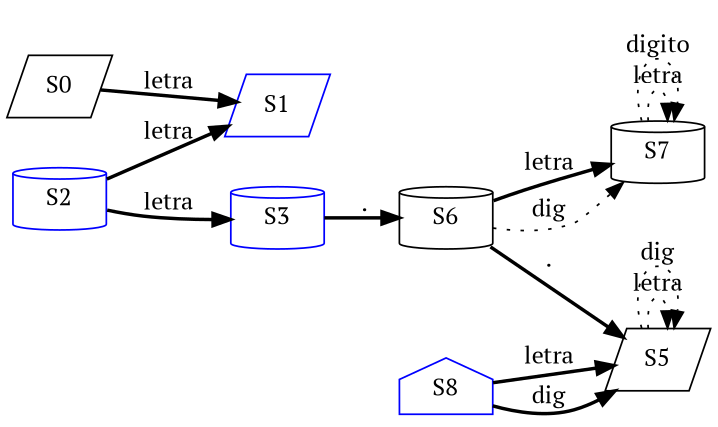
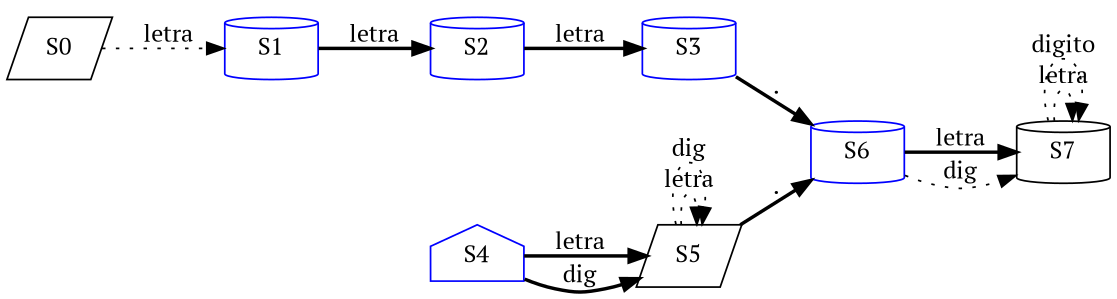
  digraph {
    fontname="PT Serif"
    forcelabels=true
    rankdir=LR
    node [color=blue fontname="PT Serif" shape=cylinder]
    edge [fontname="PT Serif" style=bold]
    n1 [color=black label=S0 shape=parallelogram]
-   n2 [label=S1 shape=parallelogram]
+   n2 [label=S1]
    n3 [label=S2]
    n4 [label=S3]
-   n5 [color=black label=S6]
-   n6 [label=S8 shape=house]
+   n5 [label=S6]
+   n6 [label=S4 shape=house]
    n7 [color=black label=S5 shape=parallelogram]
    n8 [color=black label=S7]
-   n1 -> n2 [label=letra]
-   n3 -> n2 [label=letra]
+   n1 -> n2 [label=letra style=dotted]
+   n2 -> n3 [label=letra]
    n3 -> n4 [label=letra]
    n4 -> n5 [label="."]
    n5 -> n8 [label=letra]
    n5 -> n8 [label=dig style=dotted]
    n6 -> n7 [label=letra]
    n6 -> n7 [label=dig]
-   n5 -> n7 [label="."]
+   n7 -> n5 [label="."]
    n7 -> n7 [label=letra style=dotted]
    n7 -> n7 [label=dig style=dotted]
    n8 -> n8 [label=letra style=dotted]
    n8 -> n8 [label=digito style=dotted]
  }
